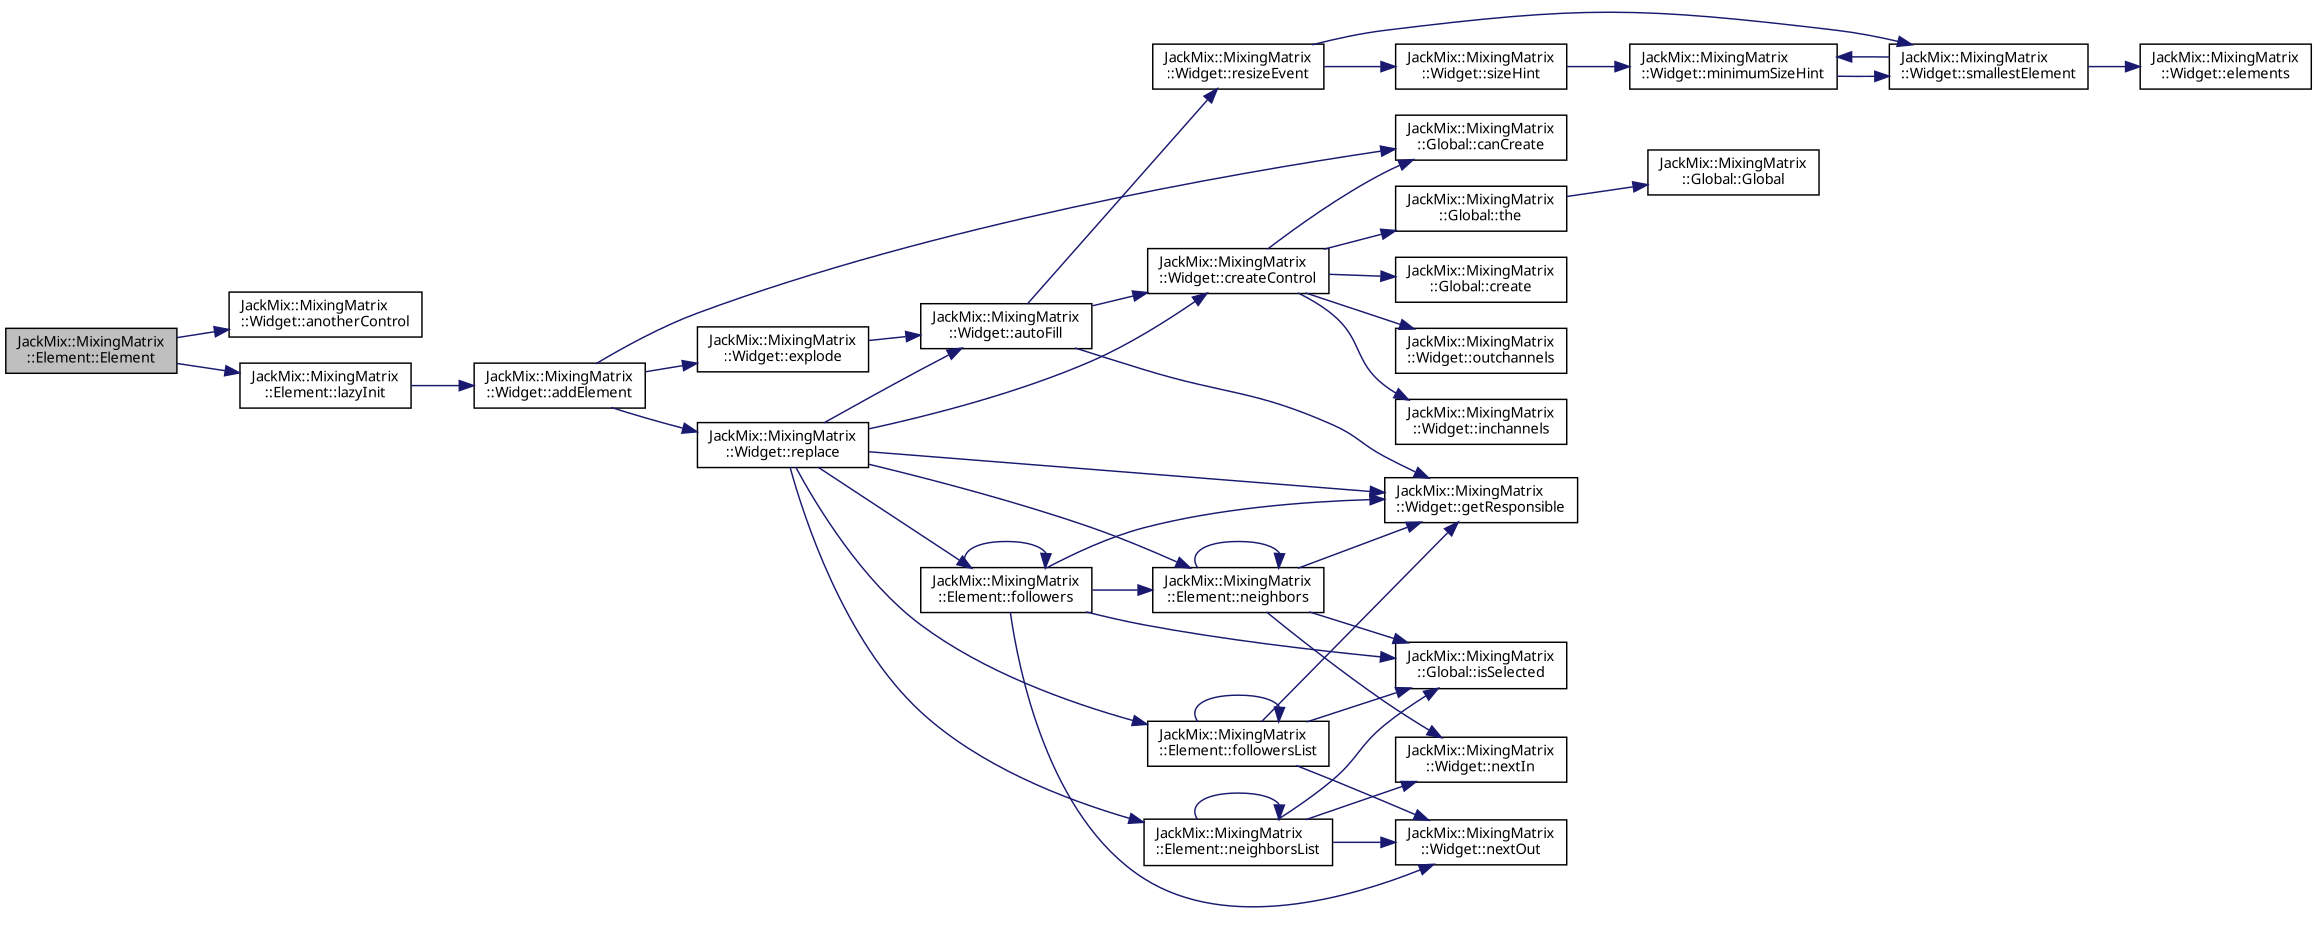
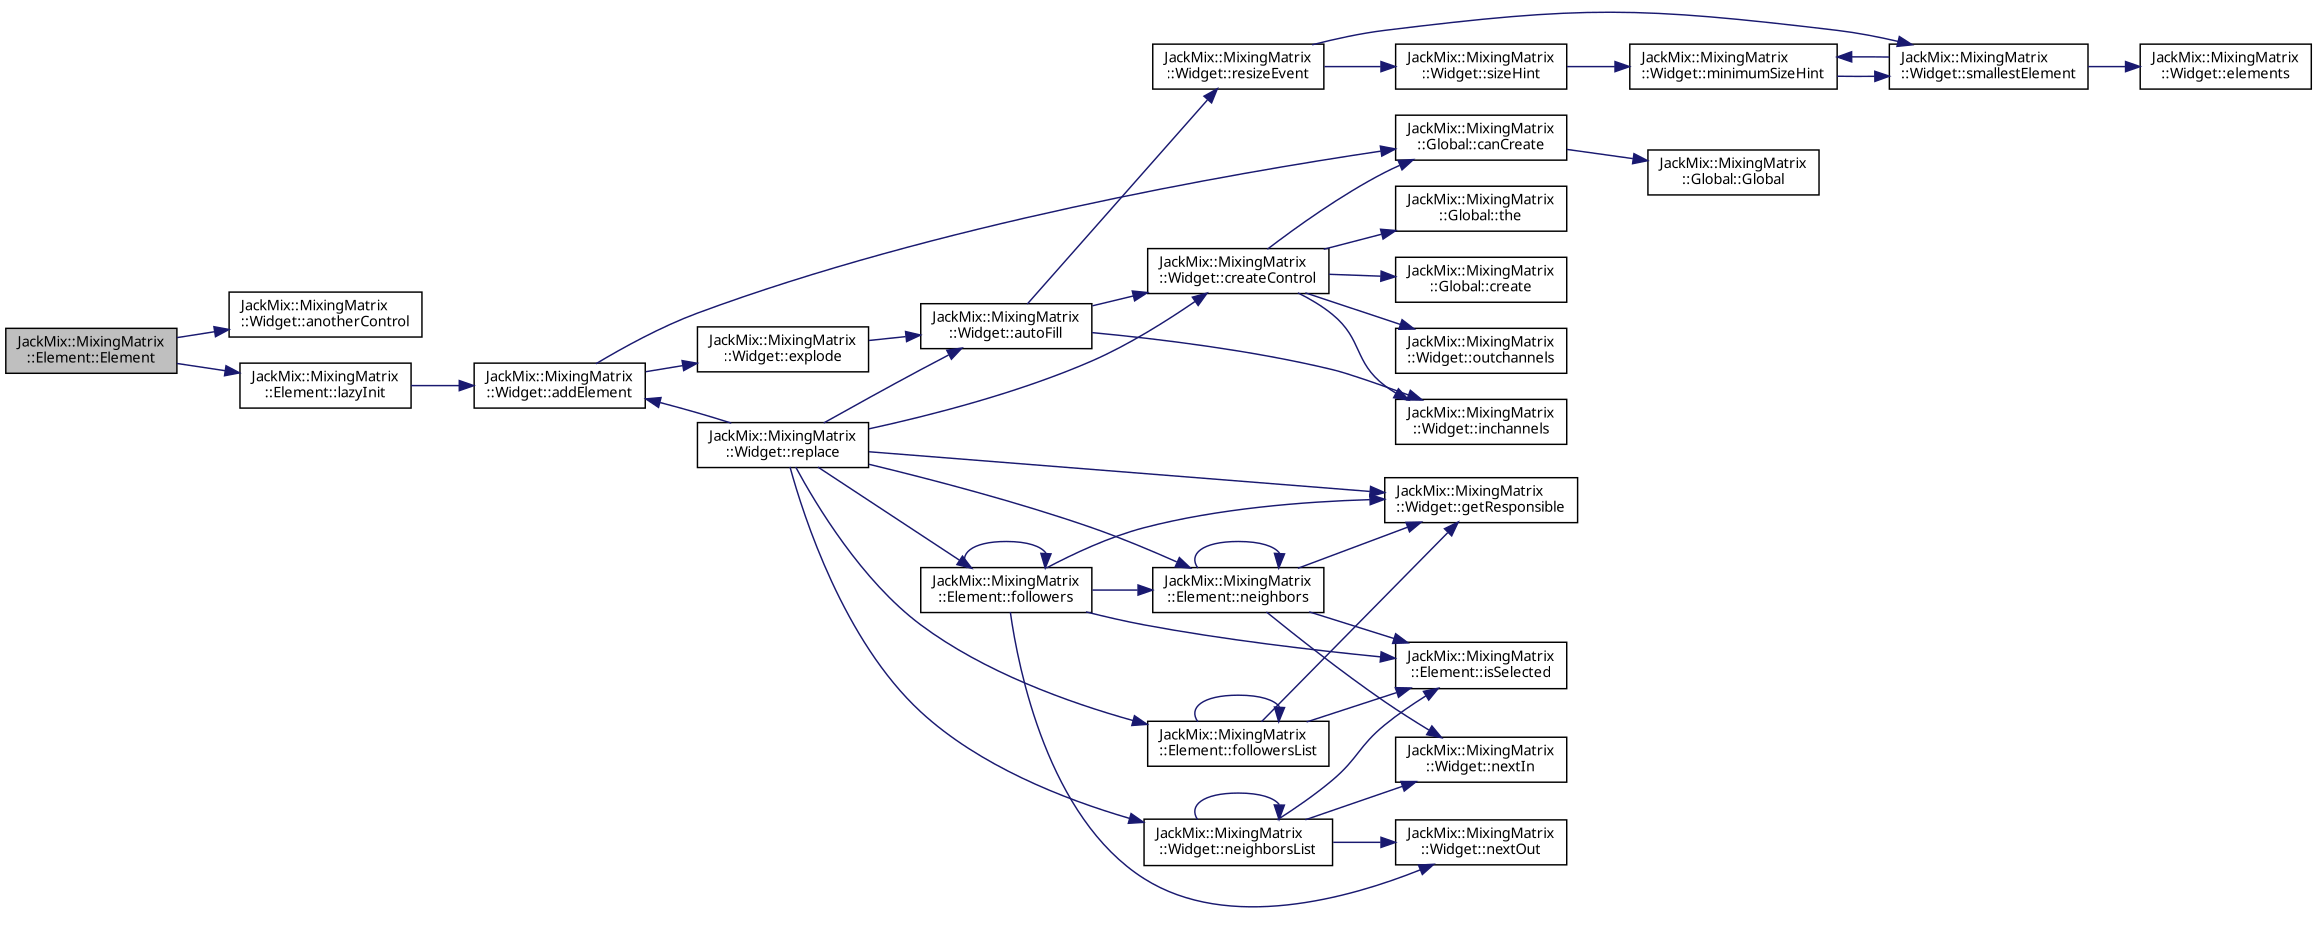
  digraph {
    fontname="Noto Sans"
    rankdir=LR
    node [color=black fillcolor=white fontname="Noto Sans" fontsize=10 shape=record style=filled]
    edge [color=midnightblue fontname="Noto Sans" fontsize=10 labelfontname=Helvetica labelfontsize=10 style=solid]
    n1 [fillcolor=grey75 fontcolor=black height=0.2 label="JackMix::MixingMatrix\l::Element::Element" width=0.4]
    n2 [height=0.2 label="JackMix::MixingMatrix\l::Widget::anotherControl" width=0.4]
    n3 [height=0.2 label="JackMix::MixingMatrix\l::Element::lazyInit" width=0.4]
    n4 [height=0.2 label="JackMix::MixingMatrix\l::Widget::addElement" width=0.4]
    n5 [height=0.2 label="JackMix::MixingMatrix\l::Widget::explode" width=0.4]
    n6 [height=0.2 label="JackMix::MixingMatrix\l::Widget::replace" width=0.4]
    n7 [height=0.2 label="JackMix::MixingMatrix\l::Global::canCreate" width=0.4]
    n8 [height=0.2 label="JackMix::MixingMatrix\l::Widget::autoFill" width=0.4]
    n9 [height=0.2 label="JackMix::MixingMatrix\l::Widget::resizeEvent" width=0.4]
    n10 [height=0.2 label="JackMix::MixingMatrix\l::Widget::sizeHint" width=0.4]
    n11 [height=0.2 label="JackMix::MixingMatrix\l::Widget::smallestElement" width=0.4]
    n12 [height=0.2 label="JackMix::MixingMatrix\l::Widget::createControl" width=0.4]
    n13 [height=0.2 label="JackMix::MixingMatrix\l::Widget::getResponsible" width=0.4]
    n14 [height=0.2 label="JackMix::MixingMatrix\l::Element::followers" width=0.4]
    n15 [height=0.2 label="JackMix::MixingMatrix\l::Element::neighbors" width=0.4]
    n16 [height=0.2 label="JackMix::MixingMatrix\l::Element::followersList" width=0.4]
-   n17 [height=0.2 label="JackMix::MixingMatrix\l::Element::neighborsList" width=0.4]
+   n17 [height=0.2 label="JackMix::MixingMatrix\l::Widget::neighborsList" width=0.4]
    n18 [height=0.2 label="JackMix::MixingMatrix\l::Global::create" width=0.4]
    n19 [height=0.2 label="JackMix::MixingMatrix\l::Widget::inchannels" width=0.4]
    n20 [height=0.2 label="JackMix::MixingMatrix\l::Widget::outchannels" width=0.4]
    n21 [height=0.2 label="JackMix::MixingMatrix\l::Global::the" width=0.4]
    n22 [height=0.2 label="JackMix::MixingMatrix\l::Global::Global" width=0.4]
    n23 [height=0.2 label="JackMix::MixingMatrix\l::Widget::minimumSizeHint" width=0.4]
    n24 [height=0.2 label="JackMix::MixingMatrix\l::Widget::elements" width=0.4]
-   n25 [height=0.2 label="JackMix::MixingMatrix\l::Global::isSelected" width=0.4]
+   n25 [height=0.2 label="JackMix::MixingMatrix\l::Element::isSelected" width=0.4]
    n26 [height=0.2 label="JackMix::MixingMatrix\l::Widget::nextOut" width=0.4]
    n27 [height=0.2 label="JackMix::MixingMatrix\l::Widget::nextIn" width=0.4]
    n1 -> n2
    n1 -> n3
    n3 -> n4
    n4 -> n5
-   n4 -> n6
+   n6 -> n4
    n4 -> n7
    n5 -> n8
    n6 -> n8
    n6 -> n12
    n6 -> n13
    n6 -> n14
    n6 -> n15
    n6 -> n16
    n6 -> n17
    n8 -> n9
    n8 -> n12
-   n8 -> n13
+   n8 -> n19
    n9 -> n10
    n9 -> n11
    n10 -> n23
    n11 -> n23
    n11 -> n24
    n12 -> n7
    n12 -> n18
    n12 -> n19
    n12 -> n20
    n12 -> n21
    n14 -> n13
    n14 -> n14
    n14 -> n15
    n14 -> n25
    n14 -> n26
    n15 -> n13
    n15 -> n15
    n15 -> n25
    n15 -> n27
    n16 -> n13
    n16 -> n16
    n16 -> n25
-   n16 -> n26
    n17 -> n17
    n17 -> n25
    n17 -> n26
    n17 -> n27
-   n21 -> n22
+   n7 -> n22
    n23 -> n11
  }
